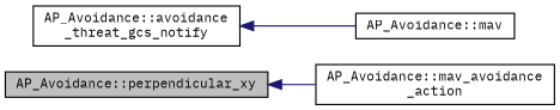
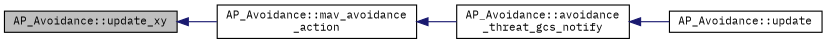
  digraph {
    fontname="IBM Plex Mono"
    rankdir=LR
    node [color=black fillcolor=white fontname="IBM Plex Mono" fontsize=10 shape=record style=filled]
    edge [color=midnightblue dir=back fontname="IBM Plex Mono" fontsize=10 labelfontname=Helvetica labelfontsize=10 style=solid]
-   n1 [fillcolor=grey75 fontcolor=black height=0.2 label="AP_Avoidance::perpendicular_xy" width=0.4]
+   n1 [fillcolor=grey75 fontcolor=black height=0.2 label="AP_Avoidance::update_xy" width=0.4]
    n2 [height=0.2 label="AP_Avoidance::mav_avoidance\l_action" width=0.4]
    n3 [height=0.2 label="AP_Avoidance::avoidance\l_threat_gcs_notify" width=0.4]
-   n4 [height=0.2 label="AP_Avoidance::mav" width=0.4]
+   n4 [height=0.2 label="AP_Avoidance::update" width=0.4]
    n1 -> n2
+   n2 -> n3
    n3 -> n4
  }
